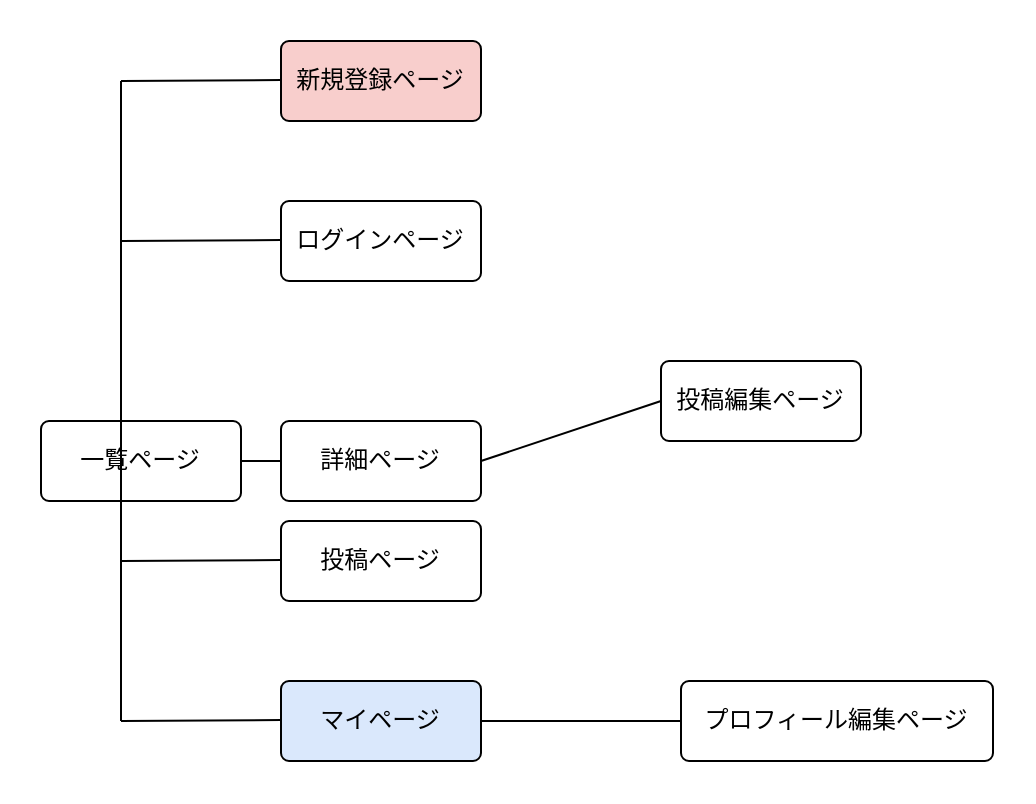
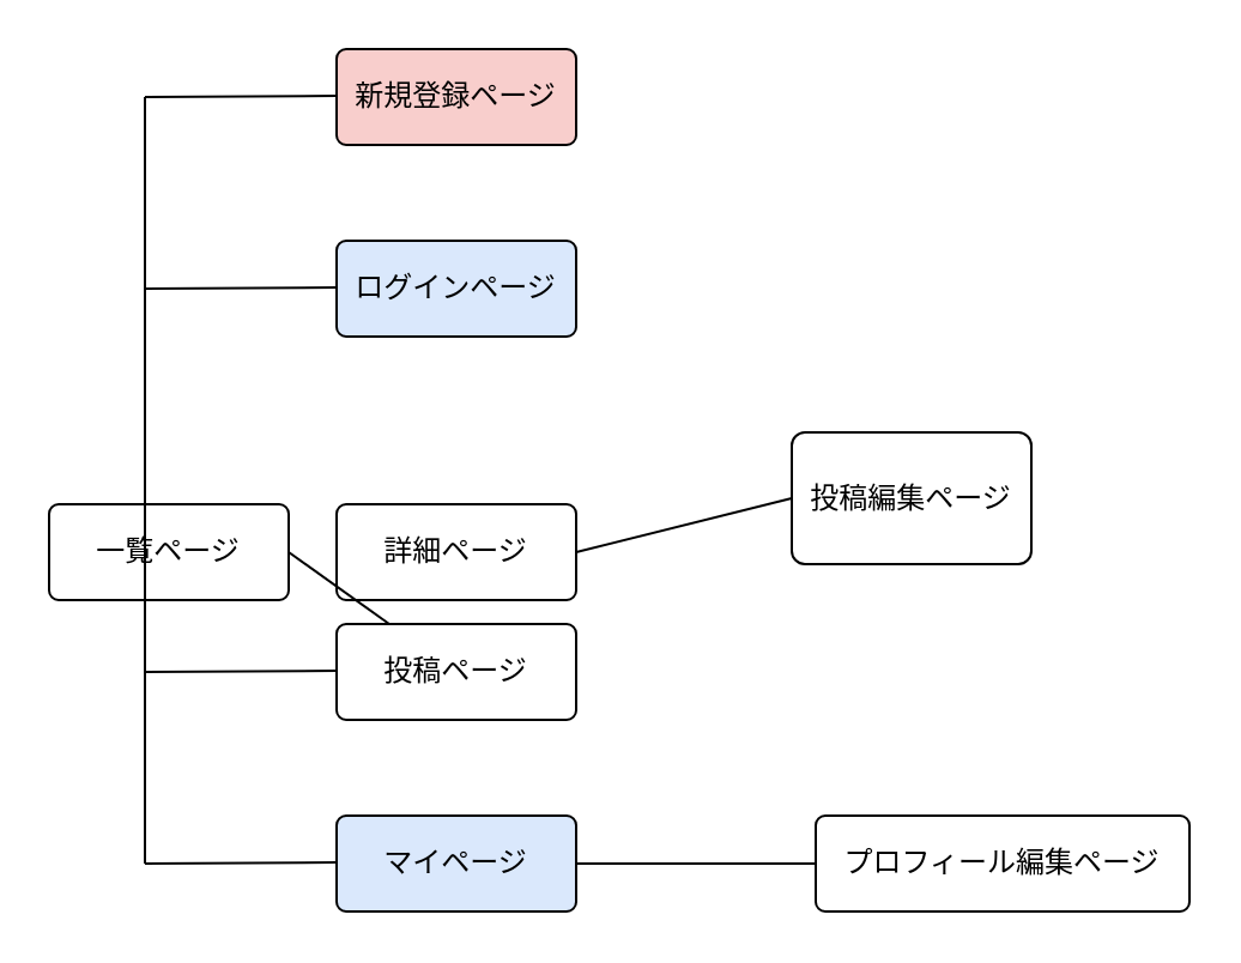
  <mxCell id="0" />
  <mxCell id="1" parent="0" />
  <mxCell id="2" style="edgeStyle=none;html=1;exitX=1;exitY=0.5;exitDx=0;exitDy=0;entryX=0;entryY=0.5;entryDx=0;entryDy=0;endArrow=none;endFill=0;" edge="1" parent="1" source="3" target="6"><mxGeometry relative="1" as="geometry" /></mxCell>
  <mxCell id="3" value="詳細ページ" style="rounded=1;arcSize=10;whiteSpace=wrap;html=1;align=center;" vertex="1" parent="1"><mxGeometry x="140" y="210" width="100" height="40" as="geometry" /></mxCell>
- <mxCell id="4" style="edgeStyle=none;html=1;exitX=1;exitY=0.5;exitDx=0;exitDy=0;entryX=0;entryY=0.5;entryDx=0;entryDy=0;endArrow=none;endFill=0;" edge="1" parent="1" source="5" target="3"><mxGeometry relative="1" as="geometry" /></mxCell>
+ <mxCell id="4" style="edgeStyle=none;html=1;exitX=1;exitY=0.5;exitDx=0;exitDy=0;endArrow=none;endFill=0;" edge="1" parent="1" source="5" target="10"><mxGeometry relative="1" as="geometry" /></mxCell>
  <mxCell id="5" value="一覧ページ" style="rounded=1;arcSize=10;whiteSpace=wrap;html=1;align=center;" vertex="1" parent="1"><mxGeometry x="20" y="210" width="100" height="40" as="geometry" /></mxCell>
- <mxCell id="6" value="投稿編集ページ" style="rounded=1;arcSize=10;whiteSpace=wrap;html=1;align=center;" vertex="1" parent="1"><mxGeometry x="330" y="180" width="100" height="40" as="geometry" /></mxCell>
+ <mxCell id="6" value="投稿編集ページ" style="rounded=1;arcSize=10;whiteSpace=wrap;html=1;align=center;" vertex="1" parent="1"><mxGeometry x="330" y="180" width="100" height="55" as="geometry" /></mxCell>
  <mxCell id="7" value="マイページ" style="rounded=1;arcSize=10;whiteSpace=wrap;html=1;align=center;fillColor=#dae8fc;" vertex="1" parent="1"><mxGeometry x="140" y="340" width="100" height="40" as="geometry" /></mxCell>
- <mxCell id="8" value="ログインページ" style="rounded=1;arcSize=10;whiteSpace=wrap;html=1;align=center;" vertex="1" parent="1"><mxGeometry x="140" y="100" width="100" height="40" as="geometry" /></mxCell>
+ <mxCell id="8" value="ログインページ" style="rounded=1;arcSize=10;whiteSpace=wrap;html=1;align=center;fillColor=#dae8fc;" vertex="1" parent="1"><mxGeometry x="140" y="100" width="100" height="40" as="geometry" /></mxCell>
  <mxCell id="9" value="新規登録ページ" style="rounded=1;arcSize=10;whiteSpace=wrap;html=1;align=center;fillColor=#f8cecc;" vertex="1" parent="1"><mxGeometry x="140" y="20" width="100" height="40" as="geometry" /></mxCell>
  <mxCell id="10" value="投稿ページ" style="rounded=1;arcSize=10;whiteSpace=wrap;html=1;align=center;" vertex="1" parent="1"><mxGeometry x="140" y="260" width="100" height="40" as="geometry" /></mxCell>
  <mxCell id="11" value="プロフィール編集ページ" style="rounded=1;arcSize=10;whiteSpace=wrap;html=1;align=center;" vertex="1" parent="1"><mxGeometry x="340" y="340" width="156" height="40" as="geometry" /></mxCell>
  <mxCell id="12" value="" style="endArrow=none;html=1;rounded=0;" edge="1" parent="1"><mxGeometry relative="1" as="geometry"><mxPoint x="60" y="120" as="sourcePoint" /><mxPoint x="140" y="119.5" as="targetPoint" /></mxGeometry></mxCell>
  <mxCell id="13" value="" style="endArrow=none;html=1;rounded=0;" edge="1" parent="1"><mxGeometry relative="1" as="geometry"><mxPoint x="60" y="40" as="sourcePoint" /><mxPoint x="140" y="39.5" as="targetPoint" /></mxGeometry></mxCell>
  <mxCell id="14" value="" style="endArrow=none;html=1;rounded=0;" edge="1" parent="1"><mxGeometry relative="1" as="geometry"><mxPoint x="60" y="360" as="sourcePoint" /><mxPoint x="60" y="40" as="targetPoint" /></mxGeometry></mxCell>
  <mxCell id="15" value="" style="endArrow=none;html=1;rounded=0;" edge="1" parent="1"><mxGeometry relative="1" as="geometry"><mxPoint x="60" y="280" as="sourcePoint" /><mxPoint x="140" y="279.5" as="targetPoint" /></mxGeometry></mxCell>
  <mxCell id="16" value="" style="endArrow=none;html=1;rounded=0;" edge="1" parent="1"><mxGeometry relative="1" as="geometry"><mxPoint x="60" y="360" as="sourcePoint" /><mxPoint x="140" y="359.5" as="targetPoint" /></mxGeometry></mxCell>
  <mxCell id="17" value="" style="endArrow=none;html=1;rounded=0;entryX=0;entryY=0.5;entryDx=0;entryDy=0;" edge="1" parent="1" target="11"><mxGeometry relative="1" as="geometry"><mxPoint x="240" y="360" as="sourcePoint" /><mxPoint x="320" y="359.5" as="targetPoint" /></mxGeometry></mxCell>
